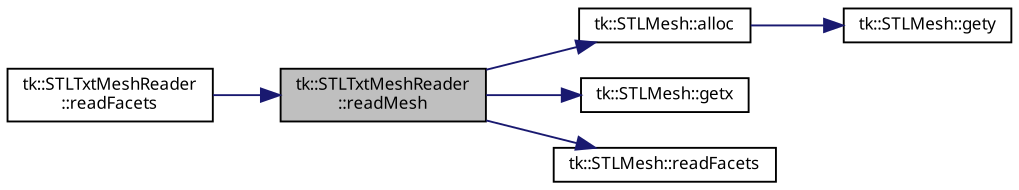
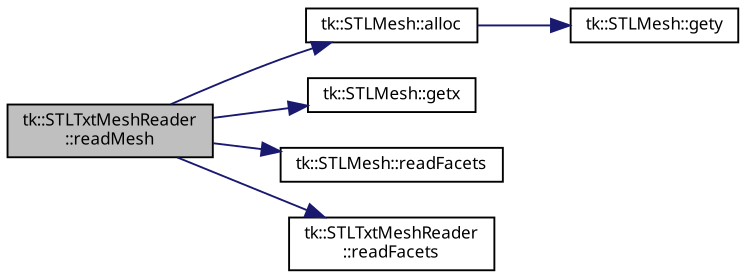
  digraph {
    rankdir=LR
    node [color=black fontname="sans-serif" fontsize=9 shape=record]
    edge [color=midnightblue fontname="sans-serif" fontsize=9 labelfontname="sans-serif" labelfontsize=9 style=solid]
    n1 [fillcolor=grey75 fontcolor=black height=0.2 label="tk::STLTxtMeshReader\l::readMesh" style=filled width=0.4]
    n2 [height=0.2 label="tk::STLMesh::alloc" width=0.4]
    n3 [height=0.2 label="tk::STLMesh::getx" width=0.4]
    n4 [height=0.2 label="tk::STLMesh::readFacets" width=0.4]
    n5 [height=0.2 label="tk::STLTxtMeshReader\l::readFacets" width=0.4]
    n6 [height=0.2 label="tk::STLMesh::gety" width=0.4]
    n1 -> n2
    n1 -> n3
    n1 -> n4
-   n5 -> n1
+   n1 -> n5
    n2 -> n6
  }
